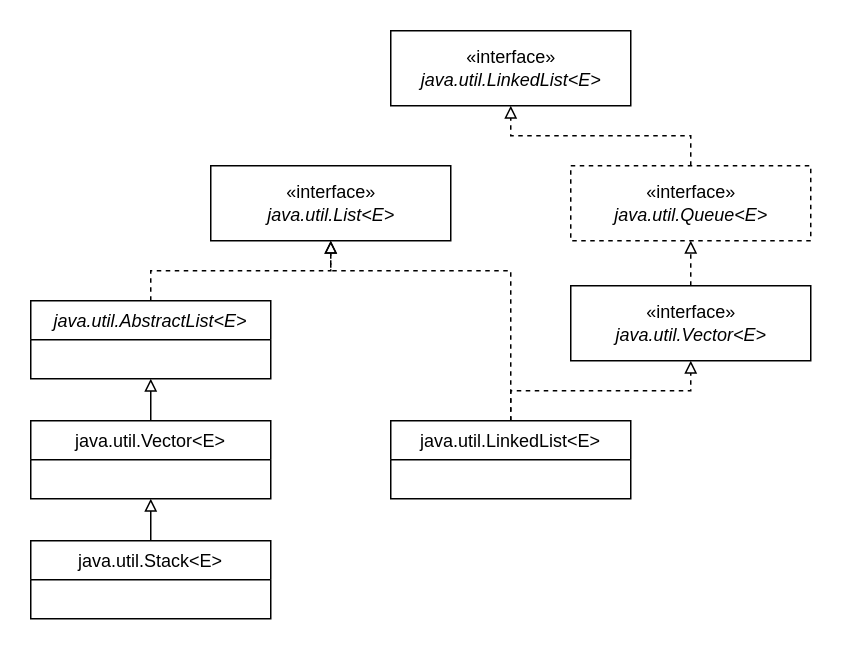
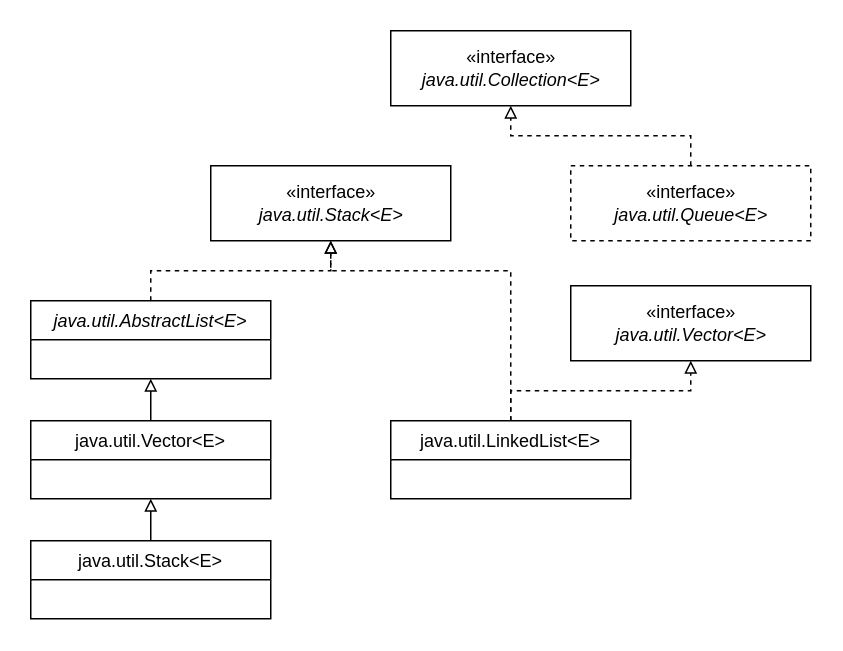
  <mxCell id="0" />
  <mxCell id="1" parent="0" />
  <mxCell id="2" style="edgeStyle=orthogonalEdgeStyle;rounded=0;orthogonalLoop=1;jettySize=auto;html=1;exitX=0.5;exitY=0;exitDx=0;exitDy=0;entryX=0.5;entryY=1;entryDx=0;entryDy=0;endArrow=block;endFill=0;" edge="1" parent="1" source="3" target="5"><mxGeometry relative="1" as="geometry" /></mxCell>
  <mxCell id="3" value="java.util.Stack&lt;E&gt;" style="swimlane;fontStyle=0;childLayout=stackLayout;horizontal=1;startSize=26;fillColor=none;horizontalStack=0;resizeParent=1;resizeParentMax=0;resizeLast=0;collapsible=1;marginBottom=0;" vertex="1" parent="1"><mxGeometry x="20" y="360" width="160" height="52" as="geometry" /></mxCell>
  <mxCell id="4" style="edgeStyle=orthogonalEdgeStyle;rounded=0;orthogonalLoop=1;jettySize=auto;html=1;exitX=0.5;exitY=0;exitDx=0;exitDy=0;entryX=0.5;entryY=1;entryDx=0;entryDy=0;endArrow=block;endFill=0;" edge="1" parent="1" source="5" target="7"><mxGeometry relative="1" as="geometry" /></mxCell>
  <mxCell id="5" value="java.util.Vector&lt;E&gt;" style="swimlane;fontStyle=0;childLayout=stackLayout;horizontal=1;startSize=26;fillColor=none;horizontalStack=0;resizeParent=1;resizeParentMax=0;resizeLast=0;collapsible=1;marginBottom=0;" vertex="1" parent="1"><mxGeometry x="20" y="280" width="160" height="52" as="geometry" /></mxCell>
  <mxCell id="6" style="edgeStyle=orthogonalEdgeStyle;rounded=0;orthogonalLoop=1;jettySize=auto;html=1;exitX=0.5;exitY=0;exitDx=0;exitDy=0;entryX=0.5;entryY=1;entryDx=0;entryDy=0;dashed=1;endArrow=block;endFill=0;" edge="1" parent="1" source="7" target="8"><mxGeometry relative="1" as="geometry" /></mxCell>
  <mxCell id="7" value="java.util.AbstractList&lt;E&gt;" style="swimlane;fontStyle=2;childLayout=stackLayout;horizontal=1;startSize=26;fillColor=none;horizontalStack=0;resizeParent=1;resizeParentMax=0;resizeLast=0;collapsible=1;marginBottom=0;" vertex="1" parent="1"><mxGeometry x="20" y="200" width="160" height="52" as="geometry" /></mxCell>
- <mxCell id="8" value="«interface»&lt;br&gt;&lt;i&gt;java.util.List&amp;lt;E&amp;gt;&lt;/i&gt;" style="html=1;" vertex="1" parent="1"><mxGeometry x="140" y="110" width="160" height="50" as="geometry" /></mxCell>
- <mxCell id="9" value="«interface»&lt;br&gt;&lt;i&gt;java.util.LinkedList&amp;lt;E&amp;gt;&lt;/i&gt;" style="html=1;" vertex="1" parent="1"><mxGeometry x="260" y="20" width="160" height="50" as="geometry" /></mxCell>
+ <mxCell id="8" value="«interface»&lt;br&gt;&lt;i&gt;java.util.Stack&amp;lt;E&amp;gt;&lt;/i&gt;" style="html=1;" vertex="1" parent="1"><mxGeometry x="140" y="110" width="160" height="50" as="geometry" /></mxCell>
+ <mxCell id="9" value="«interface»&lt;br&gt;&lt;i&gt;java.util.Collection&amp;lt;E&amp;gt;&lt;/i&gt;" style="html=1;" vertex="1" parent="1"><mxGeometry x="260" y="20" width="160" height="50" as="geometry" /></mxCell>
  <mxCell id="10" style="edgeStyle=orthogonalEdgeStyle;rounded=0;orthogonalLoop=1;jettySize=auto;html=1;exitX=0.5;exitY=0;exitDx=0;exitDy=0;entryX=0.5;entryY=1;entryDx=0;entryDy=0;dashed=1;endArrow=block;endFill=0;" edge="1" parent="1" source="11" target="9"><mxGeometry relative="1" as="geometry" /></mxCell>
  <mxCell id="11" value="«interface»&lt;br&gt;&lt;i&gt;java.util.Queue&amp;lt;E&amp;gt;&lt;/i&gt;" style="html=1;dashed=1;" vertex="1" parent="1"><mxGeometry x="380" y="110" width="160" height="50" as="geometry" /></mxCell>
- <mxCell id="12" style="edgeStyle=orthogonalEdgeStyle;rounded=0;orthogonalLoop=1;jettySize=auto;html=1;exitX=0.5;exitY=0;exitDx=0;exitDy=0;entryX=0.5;entryY=1;entryDx=0;entryDy=0;dashed=1;endArrow=block;endFill=0;" edge="1" parent="1" source="13" target="11"><mxGeometry relative="1" as="geometry" /></mxCell>
  <mxCell id="13" value="«interface»&lt;br&gt;&lt;i&gt;java.util.Vector&amp;lt;E&amp;gt;&lt;/i&gt;" style="html=1;" vertex="1" parent="1"><mxGeometry x="380" y="190" width="160" height="50" as="geometry" /></mxCell>
  <mxCell id="14" style="edgeStyle=orthogonalEdgeStyle;rounded=0;orthogonalLoop=1;jettySize=auto;html=1;exitX=0.5;exitY=0;exitDx=0;exitDy=0;entryX=0.5;entryY=1;entryDx=0;entryDy=0;dashed=1;endArrow=block;endFill=0;" edge="1" parent="1" source="16" target="13"><mxGeometry relative="1" as="geometry" /></mxCell>
  <mxCell id="15" style="edgeStyle=orthogonalEdgeStyle;rounded=0;orthogonalLoop=1;jettySize=auto;html=1;exitX=0.5;exitY=0;exitDx=0;exitDy=0;entryX=0.5;entryY=1;entryDx=0;entryDy=0;dashed=1;endArrow=block;endFill=0;" edge="1" parent="1" source="16" target="8"><mxGeometry relative="1" as="geometry"><Array as="points"><mxPoint x="340" y="180" /><mxPoint x="220" y="180" /></Array></mxGeometry></mxCell>
  <mxCell id="16" value="java.util.LinkedList&lt;E&gt;" style="swimlane;fontStyle=0;childLayout=stackLayout;horizontal=1;startSize=26;fillColor=none;horizontalStack=0;resizeParent=1;resizeParentMax=0;resizeLast=0;collapsible=1;marginBottom=0;" vertex="1" parent="1"><mxGeometry x="260" y="280" width="160" height="52" as="geometry" /></mxCell>
